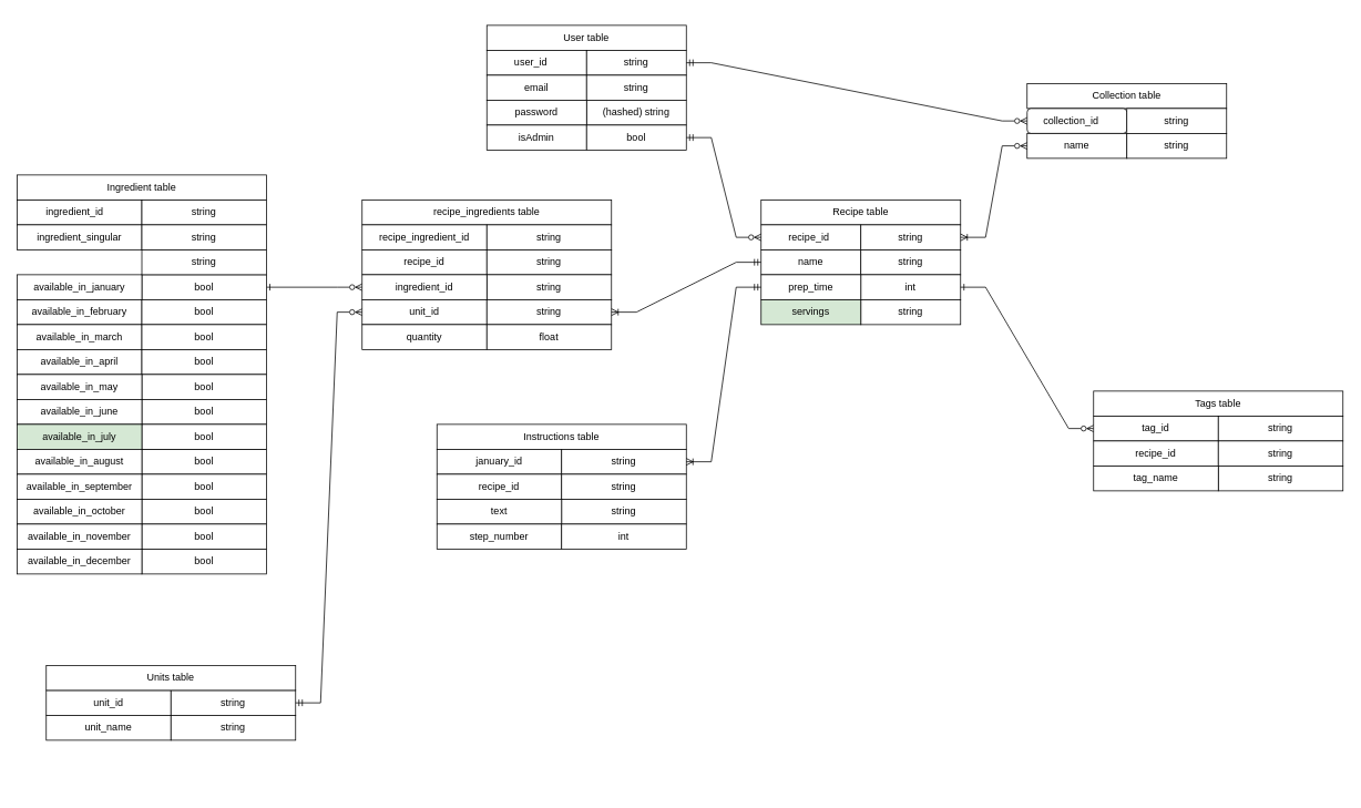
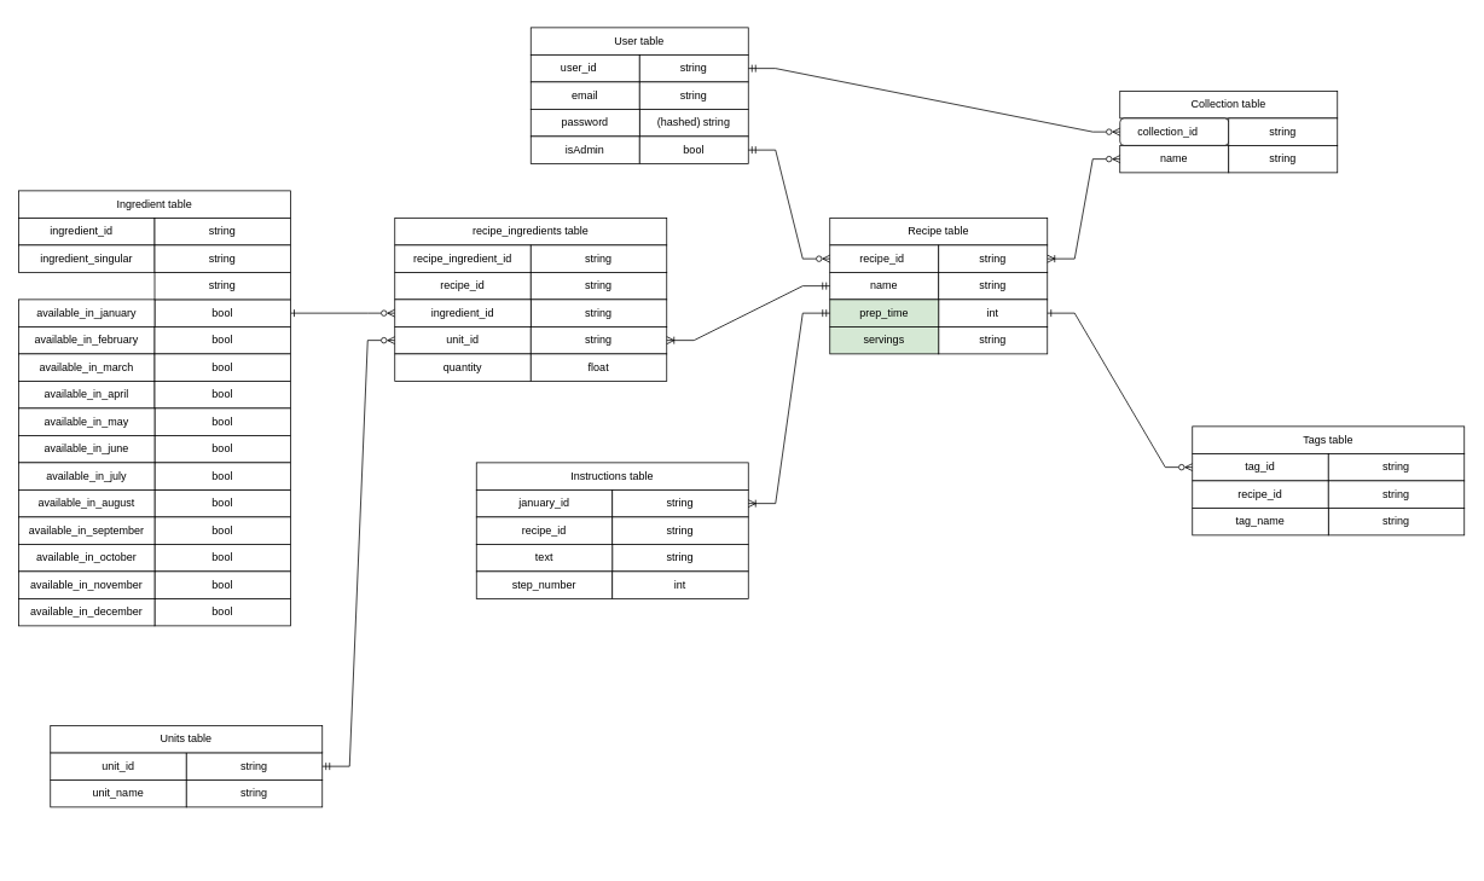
  <mxCell id="0" />
  <mxCell id="1" parent="0" />
  <mxCell id="2" value="" style="group" parent="1" vertex="1" connectable="0"><mxGeometry x="685" y="20" width="240" height="210" as="geometry" /></mxCell>
  <mxCell id="3" value="User table" style="rounded=0;whiteSpace=wrap;html=1;" parent="2" vertex="1"><mxGeometry x="-100" y="10" width="240" height="30" as="geometry" /></mxCell>
  <mxCell id="4" value="user_id&lt;span style=&quot;white-space: pre;&quot;&gt;&#09;&lt;/span&gt;" style="rounded=0;whiteSpace=wrap;html=1;" parent="2" vertex="1"><mxGeometry x="-100" y="40" width="120" height="30" as="geometry" /></mxCell>
  <mxCell id="5" value="string" style="rounded=0;whiteSpace=wrap;html=1;" parent="2" vertex="1"><mxGeometry x="20" y="40" width="120" height="30" as="geometry" /></mxCell>
  <mxCell id="6" value="email" style="rounded=0;whiteSpace=wrap;html=1;" parent="2" vertex="1"><mxGeometry x="-100" y="70" width="120" height="30" as="geometry" /></mxCell>
  <mxCell id="7" value="string" style="rounded=0;whiteSpace=wrap;html=1;" parent="2" vertex="1"><mxGeometry x="20" y="70" width="120" height="30" as="geometry" /></mxCell>
  <mxCell id="8" value="(hashed) string" style="rounded=0;whiteSpace=wrap;html=1;" parent="2" vertex="1"><mxGeometry x="20" y="100" width="120" height="30" as="geometry" /></mxCell>
  <mxCell id="9" value="password" style="rounded=0;whiteSpace=wrap;html=1;" parent="2" vertex="1"><mxGeometry x="-100" y="100" width="120" height="30" as="geometry" /></mxCell>
  <mxCell id="10" value="isAdmin" style="rounded=0;whiteSpace=wrap;html=1;" parent="2" vertex="1"><mxGeometry x="-100" y="130" width="120" height="30" as="geometry" /></mxCell>
  <mxCell id="11" value="bool" style="rounded=0;whiteSpace=wrap;html=1;" parent="2" vertex="1"><mxGeometry x="20" y="130" width="120" height="30" as="geometry" /></mxCell>
  <mxCell id="12" value="" style="group" parent="1" vertex="1" connectable="0"><mxGeometry x="1235" y="100" width="240" height="377" as="geometry" /></mxCell>
  <mxCell id="13" value="Collection table" style="rounded=0;whiteSpace=wrap;html=1;" parent="12" vertex="1"><mxGeometry width="240" height="30" as="geometry" /></mxCell>
  <mxCell id="14" value="collection_id&lt;span style=&quot;white-space: pre;&quot;&gt;&#09;&lt;/span&gt;" style="whiteSpace=wrap;html=1;rounded=1;" parent="12" vertex="1"><mxGeometry y="30" width="120" height="30" as="geometry" /></mxCell>
  <mxCell id="15" value="string" style="rounded=0;whiteSpace=wrap;html=1;" parent="12" vertex="1"><mxGeometry x="120" y="30" width="120" height="30" as="geometry" /></mxCell>
  <mxCell id="16" value="name" style="rounded=0;whiteSpace=wrap;html=1;" parent="12" vertex="1"><mxGeometry y="60" width="120" height="30" as="geometry" /></mxCell>
  <mxCell id="17" value="string" style="rounded=0;whiteSpace=wrap;html=1;" parent="12" vertex="1"><mxGeometry x="120" y="60" width="120" height="30" as="geometry" /></mxCell>
  <mxCell id="18" value="" style="edgeStyle=entityRelationEdgeStyle;fontSize=12;html=1;endArrow=ERzeroToMany;rounded=0;exitX=1;exitY=0.5;exitDx=0;exitDy=0;entryX=0;entryY=0.5;entryDx=0;entryDy=0;startArrow=ERmandOne;startFill=0;endFill=0;" parent="1" source="5" target="14" edge="1"><mxGeometry width="100" height="100" relative="1" as="geometry"><mxPoint x="995" y="290" as="sourcePoint" /><mxPoint x="1095" y="190" as="targetPoint" /></mxGeometry></mxCell>
  <mxCell id="19" value="" style="group" parent="1" vertex="1" connectable="0"><mxGeometry x="915" y="240" width="240" height="210" as="geometry" /></mxCell>
  <mxCell id="20" value="Recipe table" style="rounded=0;whiteSpace=wrap;html=1;" parent="19" vertex="1"><mxGeometry width="240" height="30" as="geometry" /></mxCell>
  <mxCell id="21" value="recipe_id&lt;span style=&quot;white-space: pre;&quot;&gt;&#09;&lt;/span&gt;" style="rounded=0;whiteSpace=wrap;html=1;" parent="19" vertex="1"><mxGeometry y="30" width="120" height="30" as="geometry" /></mxCell>
  <mxCell id="22" value="string" style="rounded=0;whiteSpace=wrap;html=1;" parent="19" vertex="1"><mxGeometry x="120" y="30" width="120" height="30" as="geometry" /></mxCell>
  <mxCell id="23" value="name" style="rounded=0;whiteSpace=wrap;html=1;" parent="19" vertex="1"><mxGeometry y="60" width="120" height="30" as="geometry" /></mxCell>
  <mxCell id="24" value="string" style="rounded=0;whiteSpace=wrap;html=1;" parent="19" vertex="1"><mxGeometry x="120" y="60" width="120" height="30" as="geometry" /></mxCell>
  <mxCell id="25" value="int" style="rounded=0;whiteSpace=wrap;html=1;" parent="19" vertex="1"><mxGeometry x="120" y="90" width="120" height="30" as="geometry" /></mxCell>
- <mxCell id="26" value="prep_time" style="rounded=0;whiteSpace=wrap;html=1;" parent="19" vertex="1"><mxGeometry y="90" width="120" height="30" as="geometry" /></mxCell>
+ <mxCell id="26" value="prep_time" style="rounded=0;whiteSpace=wrap;html=1;fillColor=#d5e8d4;" parent="19" vertex="1"><mxGeometry y="90" width="120" height="30" as="geometry" /></mxCell>
  <mxCell id="27" value="string" style="rounded=0;whiteSpace=wrap;html=1;" vertex="1" parent="19"><mxGeometry x="120" y="120" width="120" height="30" as="geometry" /></mxCell>
  <mxCell id="28" value="servings" style="rounded=0;whiteSpace=wrap;html=1;fillColor=#d5e8d4;" vertex="1" parent="19"><mxGeometry y="120" width="120" height="30" as="geometry" /></mxCell>
  <mxCell id="29" value="" style="edgeStyle=entityRelationEdgeStyle;fontSize=12;html=1;endArrow=ERoneToMany;rounded=0;exitX=0;exitY=0.5;exitDx=0;exitDy=0;entryX=1;entryY=0.5;entryDx=0;entryDy=0;startArrow=ERzeroToMany;startFill=0;endFill=0;" parent="1" source="16" target="22" edge="1"><mxGeometry width="100" height="100" relative="1" as="geometry"><mxPoint x="865" y="103" as="sourcePoint" /><mxPoint x="1239" y="58" as="targetPoint" /></mxGeometry></mxCell>
  <mxCell id="30" value="" style="edgeStyle=entityRelationEdgeStyle;fontSize=12;html=1;endArrow=ERzeroToMany;rounded=0;exitX=1;exitY=0.5;exitDx=0;exitDy=0;entryX=0;entryY=0.5;entryDx=0;entryDy=0;startArrow=ERmandOne;startFill=0;endFill=0;" parent="1" source="11" target="21" edge="1"><mxGeometry width="100" height="100" relative="1" as="geometry"><mxPoint x="1299" y="103" as="sourcePoint" /><mxPoint x="1144" y="360" as="targetPoint" /></mxGeometry></mxCell>
  <mxCell id="31" value="" style="edgeStyle=entityRelationEdgeStyle;fontSize=12;html=1;endArrow=ERone;rounded=0;exitX=0;exitY=0.5;exitDx=0;exitDy=0;entryX=1;entryY=0.5;entryDx=0;entryDy=0;startArrow=ERzeroToMany;startFill=0;endFill=0;" parent="1" source="56" target="65" edge="1"><mxGeometry width="100" height="100" relative="1" as="geometry"><mxPoint x="835" y="220" as="sourcePoint" /><mxPoint x="995" y="380" as="targetPoint" /></mxGeometry></mxCell>
  <mxCell id="32" value="" style="group" parent="1" vertex="1" connectable="0"><mxGeometry x="525" y="510" width="300" height="150" as="geometry" /></mxCell>
  <mxCell id="33" value="Instructions table" style="rounded=0;whiteSpace=wrap;html=1;" parent="32" vertex="1"><mxGeometry width="300" height="30" as="geometry" /></mxCell>
  <mxCell id="34" value="january_id" style="rounded=0;whiteSpace=wrap;html=1;" parent="32" vertex="1"><mxGeometry y="30" width="150" height="30" as="geometry" /></mxCell>
  <mxCell id="35" value="string" style="rounded=0;whiteSpace=wrap;html=1;" parent="32" vertex="1"><mxGeometry x="150" y="30" width="150" height="30" as="geometry" /></mxCell>
  <mxCell id="36" value="recipe_id" style="rounded=0;whiteSpace=wrap;html=1;" parent="32" vertex="1"><mxGeometry y="60" width="150" height="30" as="geometry" /></mxCell>
  <mxCell id="37" value="string" style="rounded=0;whiteSpace=wrap;html=1;" parent="32" vertex="1"><mxGeometry x="150" y="60" width="150" height="30" as="geometry" /></mxCell>
  <mxCell id="38" value="string" style="rounded=0;whiteSpace=wrap;html=1;" parent="32" vertex="1"><mxGeometry x="150" y="90" width="150" height="30" as="geometry" /></mxCell>
  <mxCell id="39" value="text" style="rounded=0;whiteSpace=wrap;html=1;" parent="32" vertex="1"><mxGeometry y="90" width="150" height="30" as="geometry" /></mxCell>
  <mxCell id="40" value="step_number" style="rounded=0;whiteSpace=wrap;html=1;" parent="32" vertex="1"><mxGeometry y="120" width="150" height="30" as="geometry" /></mxCell>
  <mxCell id="41" value="int" style="rounded=0;whiteSpace=wrap;html=1;" parent="32" vertex="1"><mxGeometry x="150" y="120" width="150" height="30" as="geometry" /></mxCell>
  <mxCell id="42" value="" style="group" vertex="1" connectable="0" parent="1"><mxGeometry x="55" y="800" width="300" height="150" as="geometry" /></mxCell>
  <mxCell id="43" value="unit_id" style="rounded=0;whiteSpace=wrap;html=1;" vertex="1" parent="42"><mxGeometry y="30" width="150" height="30" as="geometry" /></mxCell>
  <mxCell id="44" value="string" style="rounded=0;whiteSpace=wrap;html=1;" vertex="1" parent="42"><mxGeometry x="150" y="30" width="150" height="30" as="geometry" /></mxCell>
  <mxCell id="45" value="unit_name" style="rounded=0;whiteSpace=wrap;html=1;" vertex="1" parent="42"><mxGeometry y="60" width="150" height="30" as="geometry" /></mxCell>
  <mxCell id="46" value="string" style="rounded=0;whiteSpace=wrap;html=1;" vertex="1" parent="42"><mxGeometry x="150" y="60" width="150" height="30" as="geometry" /></mxCell>
  <mxCell id="47" value="Units table" style="rounded=0;whiteSpace=wrap;html=1;" vertex="1" parent="42"><mxGeometry width="300" height="30" as="geometry" /></mxCell>
  <mxCell id="48" value="" style="edgeStyle=entityRelationEdgeStyle;fontSize=12;html=1;endArrow=ERmandOne;rounded=0;exitX=0;exitY=0.5;exitDx=0;exitDy=0;entryX=1;entryY=0.5;entryDx=0;entryDy=0;startFill=0;endFill=0;startArrow=ERzeroToMany;" edge="1" parent="1" source="57" target="44"><mxGeometry width="100" height="100" relative="1" as="geometry"><mxPoint x="1055" y="380" as="sourcePoint" /><mxPoint x="865" y="640" as="targetPoint" /></mxGeometry></mxCell>
  <mxCell id="49" value="" style="group" vertex="1" connectable="0" parent="1"><mxGeometry x="435" y="240" width="300" height="150" as="geometry" /></mxCell>
  <mxCell id="50" value="recipe_ingredients table" style="rounded=0;whiteSpace=wrap;html=1;" vertex="1" parent="49"><mxGeometry width="300" height="30" as="geometry" /></mxCell>
  <mxCell id="51" value="recipe_ingredient_id" style="rounded=0;whiteSpace=wrap;html=1;" vertex="1" parent="49"><mxGeometry y="30" width="150" height="30" as="geometry" /></mxCell>
  <mxCell id="52" value="string" style="rounded=0;whiteSpace=wrap;html=1;" vertex="1" parent="49"><mxGeometry x="150" y="30" width="150" height="30" as="geometry" /></mxCell>
  <mxCell id="53" value="recipe_id" style="rounded=0;whiteSpace=wrap;html=1;" vertex="1" parent="49"><mxGeometry y="60" width="150" height="30" as="geometry" /></mxCell>
  <mxCell id="54" value="string" style="rounded=0;whiteSpace=wrap;html=1;" vertex="1" parent="49"><mxGeometry x="150" y="60" width="150" height="30" as="geometry" /></mxCell>
  <mxCell id="55" value="string" style="rounded=0;whiteSpace=wrap;html=1;" vertex="1" parent="49"><mxGeometry x="150" y="90" width="150" height="30" as="geometry" /></mxCell>
  <mxCell id="56" value="ingredient_id" style="rounded=0;whiteSpace=wrap;html=1;" vertex="1" parent="49"><mxGeometry y="90" width="150" height="30" as="geometry" /></mxCell>
  <mxCell id="57" value="unit_id" style="rounded=0;whiteSpace=wrap;html=1;" vertex="1" parent="49"><mxGeometry y="120" width="150" height="30" as="geometry" /></mxCell>
  <mxCell id="58" value="string" style="rounded=0;whiteSpace=wrap;html=1;" vertex="1" parent="49"><mxGeometry x="150" y="120" width="150" height="30" as="geometry" /></mxCell>
  <mxCell id="59" value="" style="group" parent="1" vertex="1" connectable="0"><mxGeometry x="20" y="210" width="300" height="480" as="geometry" /></mxCell>
  <mxCell id="60" value="Ingredient table" style="rounded=0;whiteSpace=wrap;html=1;" parent="59" vertex="1"><mxGeometry width="300" height="30" as="geometry" /></mxCell>
  <mxCell id="61" value="ingredient_id&lt;span style=&quot;white-space: pre;&quot;&gt;&#09;&lt;/span&gt;" style="rounded=0;whiteSpace=wrap;html=1;" parent="59" vertex="1"><mxGeometry y="30" width="150" height="30" as="geometry" /></mxCell>
  <mxCell id="62" value="string" style="rounded=0;whiteSpace=wrap;html=1;" parent="59" vertex="1"><mxGeometry x="150" y="30" width="150" height="30" as="geometry" /></mxCell>
  <mxCell id="63" value="ingredient_singular" style="rounded=0;whiteSpace=wrap;html=1;" parent="59" vertex="1"><mxGeometry y="60" width="150" height="30" as="geometry" /></mxCell>
  <mxCell id="64" value="string" style="rounded=0;whiteSpace=wrap;html=1;" parent="59" vertex="1"><mxGeometry x="150" y="60" width="150" height="30" as="geometry" /></mxCell>
  <mxCell id="65" value="bool" style="rounded=0;whiteSpace=wrap;html=1;" parent="59" vertex="1"><mxGeometry x="150" y="120" width="150" height="30" as="geometry" /></mxCell>
  <mxCell id="66" value="available_in_january" style="rounded=0;whiteSpace=wrap;html=1;" parent="59" vertex="1"><mxGeometry y="120" width="150" height="30" as="geometry" /></mxCell>
  <mxCell id="67" value="available_in_february" style="rounded=0;whiteSpace=wrap;html=1;" parent="59" vertex="1"><mxGeometry y="150" width="150" height="30" as="geometry" /></mxCell>
  <mxCell id="68" value="available_in_march" style="rounded=0;whiteSpace=wrap;html=1;" parent="59" vertex="1"><mxGeometry y="180" width="150" height="30" as="geometry" /></mxCell>
  <mxCell id="69" value="available_in_april" style="rounded=0;whiteSpace=wrap;html=1;" parent="59" vertex="1"><mxGeometry y="210" width="150" height="30" as="geometry" /></mxCell>
  <mxCell id="70" value="bool" style="rounded=0;whiteSpace=wrap;html=1;" parent="59" vertex="1"><mxGeometry x="150" y="150" width="150" height="30" as="geometry" /></mxCell>
  <mxCell id="71" value="bool" style="rounded=0;whiteSpace=wrap;html=1;" parent="59" vertex="1"><mxGeometry x="150" y="180" width="150" height="30" as="geometry" /></mxCell>
  <mxCell id="72" value="bool" style="rounded=0;whiteSpace=wrap;html=1;" parent="59" vertex="1"><mxGeometry x="150" y="210" width="150" height="30" as="geometry" /></mxCell>
  <mxCell id="73" value="bool" style="rounded=0;whiteSpace=wrap;html=1;" parent="59" vertex="1"><mxGeometry x="150" y="240" width="150" height="30" as="geometry" /></mxCell>
  <mxCell id="74" value="bool" style="rounded=0;whiteSpace=wrap;html=1;" parent="59" vertex="1"><mxGeometry x="150" y="270" width="150" height="30" as="geometry" /></mxCell>
  <mxCell id="75" value="bool" style="rounded=0;whiteSpace=wrap;html=1;" parent="59" vertex="1"><mxGeometry x="150" y="330" width="150" height="30" as="geometry" /></mxCell>
  <mxCell id="76" value="bool" style="rounded=0;whiteSpace=wrap;html=1;" parent="59" vertex="1"><mxGeometry x="150" y="360" width="150" height="30" as="geometry" /></mxCell>
  <mxCell id="77" value="bool" style="rounded=0;whiteSpace=wrap;html=1;" parent="59" vertex="1"><mxGeometry x="150" y="390" width="150" height="30" as="geometry" /></mxCell>
  <mxCell id="78" value="bool" style="rounded=0;whiteSpace=wrap;html=1;" parent="59" vertex="1"><mxGeometry x="150" y="420" width="150" height="30" as="geometry" /></mxCell>
  <mxCell id="79" value="bool" style="rounded=0;whiteSpace=wrap;html=1;" parent="59" vertex="1"><mxGeometry x="150" y="450" width="150" height="30" as="geometry" /></mxCell>
  <mxCell id="80" value="bool" style="rounded=0;whiteSpace=wrap;html=1;" parent="59" vertex="1"><mxGeometry x="150" y="300" width="150" height="30" as="geometry" /></mxCell>
  <mxCell id="81" value="available_in_may" style="rounded=0;whiteSpace=wrap;html=1;" parent="59" vertex="1"><mxGeometry y="240" width="150" height="30" as="geometry" /></mxCell>
  <mxCell id="82" value="available_in_june" style="rounded=0;whiteSpace=wrap;html=1;" parent="59" vertex="1"><mxGeometry y="270" width="150" height="30" as="geometry" /></mxCell>
- <mxCell id="83" value="available_in_july" style="rounded=0;whiteSpace=wrap;html=1;fillColor=#d5e8d4;" parent="59" vertex="1"><mxGeometry y="300" width="150" height="30" as="geometry" /></mxCell>
+ <mxCell id="83" value="available_in_july" style="rounded=0;whiteSpace=wrap;html=1;" parent="59" vertex="1"><mxGeometry y="300" width="150" height="30" as="geometry" /></mxCell>
  <mxCell id="84" value="available_in_august" style="rounded=0;whiteSpace=wrap;html=1;" parent="59" vertex="1"><mxGeometry y="330" width="150" height="30" as="geometry" /></mxCell>
  <mxCell id="85" value="available_in_september" style="rounded=0;whiteSpace=wrap;html=1;" parent="59" vertex="1"><mxGeometry y="360" width="150" height="30" as="geometry" /></mxCell>
  <mxCell id="86" value="available_in_october" style="rounded=0;whiteSpace=wrap;html=1;" parent="59" vertex="1"><mxGeometry y="390" width="150" height="30" as="geometry" /></mxCell>
  <mxCell id="87" value="available_in_november" style="rounded=0;whiteSpace=wrap;html=1;" parent="59" vertex="1"><mxGeometry y="420" width="150" height="30" as="geometry" /></mxCell>
  <mxCell id="88" value="available_in_december" style="rounded=0;whiteSpace=wrap;html=1;" parent="59" vertex="1"><mxGeometry y="450" width="150" height="30" as="geometry" /></mxCell>
  <mxCell id="89" value="string" style="rounded=0;whiteSpace=wrap;html=1;" vertex="1" parent="59"><mxGeometry x="150" y="90" width="150" height="30" as="geometry" /></mxCell>
  <mxCell id="90" value="quantity" style="rounded=0;whiteSpace=wrap;html=1;" vertex="1" parent="1"><mxGeometry x="435" y="390" width="150" height="30" as="geometry" /></mxCell>
  <mxCell id="91" value="float" style="rounded=0;whiteSpace=wrap;html=1;" vertex="1" parent="1"><mxGeometry x="585" y="390" width="150" height="30" as="geometry" /></mxCell>
  <mxCell id="92" style="edgeStyle=entityRelationEdgeStyle;rounded=0;orthogonalLoop=1;jettySize=auto;html=1;exitX=0;exitY=0.5;exitDx=0;exitDy=0;entryX=1;entryY=0.5;entryDx=0;entryDy=0;endArrow=ERoneToMany;endFill=0;startArrow=ERmandOne;startFill=0;" edge="1" parent="1" source="23" target="58"><mxGeometry relative="1" as="geometry" /></mxCell>
  <mxCell id="93" style="edgeStyle=entityRelationEdgeStyle;rounded=0;orthogonalLoop=1;jettySize=auto;html=1;exitX=0;exitY=0.5;exitDx=0;exitDy=0;entryX=1;entryY=0.5;entryDx=0;entryDy=0;endArrow=ERoneToMany;endFill=0;startArrow=ERmandOne;startFill=0;" edge="1" parent="1" source="26" target="35"><mxGeometry relative="1" as="geometry"><mxPoint x="975" y="540" as="targetPoint" /></mxGeometry></mxCell>
  <mxCell id="94" style="edgeStyle=entityRelationEdgeStyle;rounded=0;orthogonalLoop=1;jettySize=auto;html=1;exitX=1;exitY=0.5;exitDx=0;exitDy=0;entryX=0;entryY=0.5;entryDx=0;entryDy=0;startArrow=ERone;startFill=0;endArrow=ERzeroToMany;endFill=0;" edge="1" parent="1" source="25" target="97"><mxGeometry relative="1" as="geometry"><mxPoint x="1510" y="520" as="targetPoint" /></mxGeometry></mxCell>
  <mxCell id="95" value="" style="group" vertex="1" connectable="0" parent="1"><mxGeometry x="1315" y="470" width="300" height="150" as="geometry" /></mxCell>
  <mxCell id="96" value="Tags table" style="rounded=0;whiteSpace=wrap;html=1;" vertex="1" parent="95"><mxGeometry width="300" height="30" as="geometry" /></mxCell>
  <mxCell id="97" value="tag_id" style="rounded=0;whiteSpace=wrap;html=1;" vertex="1" parent="95"><mxGeometry y="30" width="150" height="30" as="geometry" /></mxCell>
  <mxCell id="98" value="string" style="rounded=0;whiteSpace=wrap;html=1;" vertex="1" parent="95"><mxGeometry x="150" y="30" width="150" height="30" as="geometry" /></mxCell>
  <mxCell id="99" value="recipe_id" style="rounded=0;whiteSpace=wrap;html=1;" vertex="1" parent="95"><mxGeometry y="60" width="150" height="30" as="geometry" /></mxCell>
  <mxCell id="100" value="string" style="rounded=0;whiteSpace=wrap;html=1;" vertex="1" parent="95"><mxGeometry x="150" y="60" width="150" height="30" as="geometry" /></mxCell>
  <mxCell id="101" value="string" style="rounded=0;whiteSpace=wrap;html=1;" vertex="1" parent="95"><mxGeometry x="150" y="90" width="150" height="30" as="geometry" /></mxCell>
  <mxCell id="102" value="tag_name" style="rounded=0;whiteSpace=wrap;html=1;" vertex="1" parent="95"><mxGeometry y="90" width="150" height="30" as="geometry" /></mxCell>
